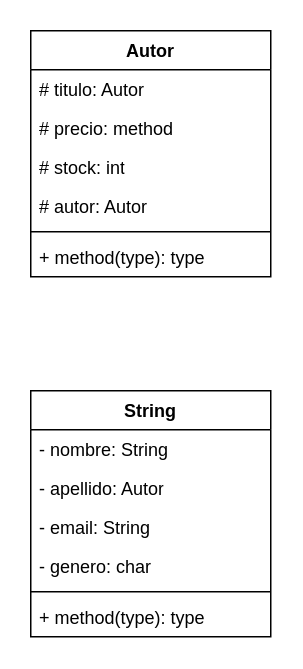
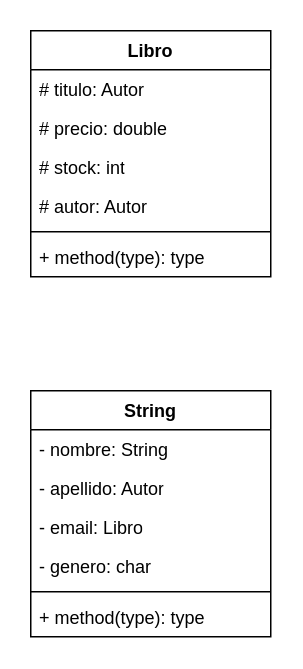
  <mxCell id="0" />
  <mxCell id="1" parent="0" />
- <mxCell id="2" value="Autor" style="swimlane;fontStyle=1;align=center;verticalAlign=top;childLayout=stackLayout;horizontal=1;startSize=26;horizontalStack=0;resizeParent=1;resizeParentMax=0;resizeLast=0;collapsible=1;marginBottom=0;whiteSpace=wrap;html=1;" vertex="1" parent="1"><mxGeometry x="20" y="20" width="160" height="164" as="geometry" /></mxCell>
+ <mxCell id="2" value="Libro" style="swimlane;fontStyle=1;align=center;verticalAlign=top;childLayout=stackLayout;horizontal=1;startSize=26;horizontalStack=0;resizeParent=1;resizeParentMax=0;resizeLast=0;collapsible=1;marginBottom=0;whiteSpace=wrap;html=1;" vertex="1" parent="1"><mxGeometry x="20" y="20" width="160" height="164" as="geometry" /></mxCell>
  <mxCell id="3" value="# titulo: Autor" style="text;strokeColor=none;fillColor=none;align=left;verticalAlign=top;spacingLeft=4;spacingRight=4;overflow=hidden;rotatable=0;points=[[0,0.5],[1,0.5]];portConstraint=eastwest;whiteSpace=wrap;html=1;" vertex="1" parent="2"><mxGeometry y="26" width="160" height="26" as="geometry" /></mxCell>
- <mxCell id="4" value="# precio: method" style="text;strokeColor=none;fillColor=none;align=left;verticalAlign=top;spacingLeft=4;spacingRight=4;overflow=hidden;rotatable=0;points=[[0,0.5],[1,0.5]];portConstraint=eastwest;whiteSpace=wrap;html=1;" vertex="1" parent="2"><mxGeometry y="52" width="160" height="26" as="geometry" /></mxCell>
+ <mxCell id="4" value="# precio: double" style="text;strokeColor=none;fillColor=none;align=left;verticalAlign=top;spacingLeft=4;spacingRight=4;overflow=hidden;rotatable=0;points=[[0,0.5],[1,0.5]];portConstraint=eastwest;whiteSpace=wrap;html=1;" vertex="1" parent="2"><mxGeometry y="52" width="160" height="26" as="geometry" /></mxCell>
  <mxCell id="5" value="# stock: int" style="text;strokeColor=none;fillColor=none;align=left;verticalAlign=top;spacingLeft=4;spacingRight=4;overflow=hidden;rotatable=0;points=[[0,0.5],[1,0.5]];portConstraint=eastwest;whiteSpace=wrap;html=1;" vertex="1" parent="2"><mxGeometry y="78" width="160" height="26" as="geometry" /></mxCell>
  <mxCell id="6" value="# autor: Autor" style="text;strokeColor=none;fillColor=none;align=left;verticalAlign=top;spacingLeft=4;spacingRight=4;overflow=hidden;rotatable=0;points=[[0,0.5],[1,0.5]];portConstraint=eastwest;whiteSpace=wrap;html=1;" vertex="1" parent="2"><mxGeometry y="104" width="160" height="26" as="geometry" /></mxCell>
  <mxCell id="7" value="" style="line;strokeWidth=1;fillColor=none;align=left;verticalAlign=middle;spacingTop=-1;spacingLeft=3;spacingRight=3;rotatable=0;labelPosition=right;points=[];portConstraint=eastwest;strokeColor=inherit;" vertex="1" parent="2"><mxGeometry y="130" width="160" height="8" as="geometry" /></mxCell>
  <mxCell id="8" value="+ method(type): type" style="text;strokeColor=none;fillColor=none;align=left;verticalAlign=top;spacingLeft=4;spacingRight=4;overflow=hidden;rotatable=0;points=[[0,0.5],[1,0.5]];portConstraint=eastwest;whiteSpace=wrap;html=1;" vertex="1" parent="2"><mxGeometry y="138" width="160" height="26" as="geometry" /></mxCell>
  <mxCell id="9" value="String" style="swimlane;fontStyle=1;align=center;verticalAlign=top;childLayout=stackLayout;horizontal=1;startSize=26;horizontalStack=0;resizeParent=1;resizeParentMax=0;resizeLast=0;collapsible=1;marginBottom=0;whiteSpace=wrap;html=1;" vertex="1" parent="1"><mxGeometry x="20" y="260" width="160" height="164" as="geometry" /></mxCell>
  <mxCell id="10" value="- nombre: String" style="text;strokeColor=none;fillColor=none;align=left;verticalAlign=top;spacingLeft=4;spacingRight=4;overflow=hidden;rotatable=0;points=[[0,0.5],[1,0.5]];portConstraint=eastwest;whiteSpace=wrap;html=1;" vertex="1" parent="9"><mxGeometry y="26" width="160" height="26" as="geometry" /></mxCell>
  <mxCell id="11" value="- apellido: Autor" style="text;strokeColor=none;fillColor=none;align=left;verticalAlign=top;spacingLeft=4;spacingRight=4;overflow=hidden;rotatable=0;points=[[0,0.5],[1,0.5]];portConstraint=eastwest;whiteSpace=wrap;html=1;" vertex="1" parent="9"><mxGeometry y="52" width="160" height="26" as="geometry" /></mxCell>
- <mxCell id="12" value="- email: String" style="text;strokeColor=none;fillColor=none;align=left;verticalAlign=top;spacingLeft=4;spacingRight=4;overflow=hidden;rotatable=0;points=[[0,0.5],[1,0.5]];portConstraint=eastwest;whiteSpace=wrap;html=1;" vertex="1" parent="9"><mxGeometry y="78" width="160" height="26" as="geometry" /></mxCell>
+ <mxCell id="12" value="- email: Libro" style="text;strokeColor=none;fillColor=none;align=left;verticalAlign=top;spacingLeft=4;spacingRight=4;overflow=hidden;rotatable=0;points=[[0,0.5],[1,0.5]];portConstraint=eastwest;whiteSpace=wrap;html=1;" vertex="1" parent="9"><mxGeometry y="78" width="160" height="26" as="geometry" /></mxCell>
  <mxCell id="13" value="- genero: char" style="text;strokeColor=none;fillColor=none;align=left;verticalAlign=top;spacingLeft=4;spacingRight=4;overflow=hidden;rotatable=0;points=[[0,0.5],[1,0.5]];portConstraint=eastwest;whiteSpace=wrap;html=1;" vertex="1" parent="9"><mxGeometry y="104" width="160" height="26" as="geometry" /></mxCell>
  <mxCell id="14" value="" style="line;strokeWidth=1;fillColor=none;align=left;verticalAlign=middle;spacingTop=-1;spacingLeft=3;spacingRight=3;rotatable=0;labelPosition=right;points=[];portConstraint=eastwest;strokeColor=inherit;" vertex="1" parent="9"><mxGeometry y="130" width="160" height="8" as="geometry" /></mxCell>
  <mxCell id="15" value="+ method(type): type" style="text;strokeColor=none;fillColor=none;align=left;verticalAlign=top;spacingLeft=4;spacingRight=4;overflow=hidden;rotatable=0;points=[[0,0.5],[1,0.5]];portConstraint=eastwest;whiteSpace=wrap;html=1;" vertex="1" parent="9"><mxGeometry y="138" width="160" height="26" as="geometry" /></mxCell>
